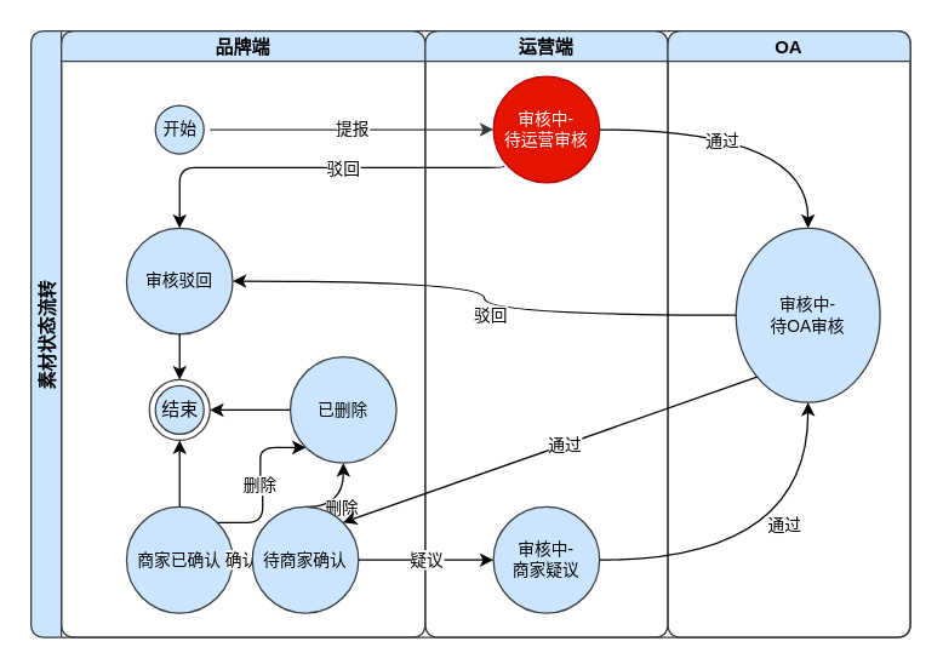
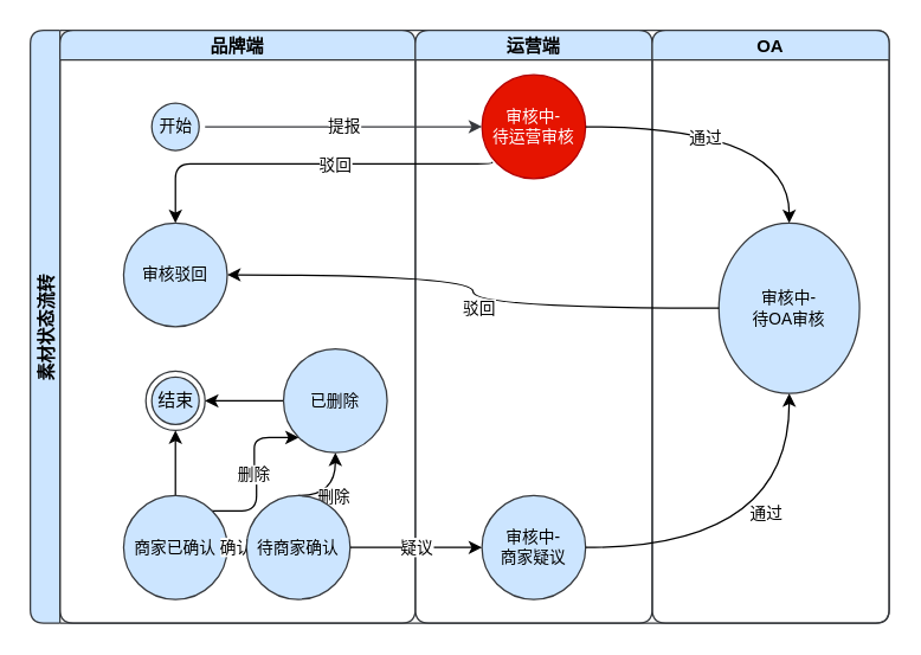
  <mxCell id="0" />
  <mxCell id="1" parent="0" />
  <mxCell id="2" value="素材状态流转" style="swimlane;childLayout=stackLayout;resizeParent=1;resizeParentMax=0;startSize=20;horizontal=0;horizontalStack=1;rounded=1;fillColor=#cce5ff;strokeColor=#36393d;" vertex="1" parent="1"><mxGeometry x="20" y="20" width="580" height="400" as="geometry" /></mxCell>
  <mxCell id="3" value="品牌端" style="swimlane;startSize=20;rounded=1;fillColor=#cce5ff;strokeColor=#36393d;" vertex="1" parent="2"><mxGeometry x="20" width="240" height="400" as="geometry" /></mxCell>
  <mxCell id="4" value="&lt;font style=&quot;font-size: 11px;&quot;&gt;开始&lt;/font&gt;" style="ellipse;html=1;shape=startState;rounded=1;fillColor=#cce5ff;strokeColor=#36393d;" vertex="1" parent="3"><mxGeometry x="58" y="45" width="40" height="40" as="geometry" /></mxCell>
  <mxCell id="5" value="结束" style="ellipse;html=1;shape=endState;fillColor=#cce5ff;strokeColor=#36393d;rounded=1;" vertex="1" parent="3"><mxGeometry x="58" y="230" width="40" height="40" as="geometry" /></mxCell>
  <mxCell id="6" value="&lt;font style=&quot;font-size: 11px;&quot;&gt;审核驳回&lt;br&gt;&lt;/font&gt;" style="ellipse;whiteSpace=wrap;html=1;aspect=fixed;fontSize=8;rounded=1;fillColor=#cce5ff;strokeColor=#36393d;" vertex="1" parent="3"><mxGeometry x="43" y="130" width="70" height="70" as="geometry" /></mxCell>
- <mxCell id="7" style="edgeStyle=orthogonalEdgeStyle;rounded=1;orthogonalLoop=1;jettySize=auto;html=1;curved=1;" edge="1" parent="3" source="6" target="5"><mxGeometry relative="1" as="geometry" /></mxCell>
  <mxCell id="8" style="edgeStyle=orthogonalEdgeStyle;curved=1;rounded=1;orthogonalLoop=1;jettySize=auto;html=1;exitX=0.5;exitY=0;exitDx=0;exitDy=0;entryX=0.5;entryY=1;entryDx=0;entryDy=0;fontSize=11;" edge="1" parent="3" source="10" target="5"><mxGeometry relative="1" as="geometry" /></mxCell>
  <mxCell id="9" value="删除" style="edgeStyle=entityRelationEdgeStyle;rounded=1;orthogonalLoop=1;jettySize=auto;html=1;exitX=1;exitY=0;exitDx=0;exitDy=0;entryX=0;entryY=1;entryDx=0;entryDy=0;fontSize=11;" edge="1" parent="3" source="10" target="16"><mxGeometry relative="1" as="geometry" /></mxCell>
  <mxCell id="10" value="&lt;font style=&quot;font-size: 11px;&quot;&gt;商家已确认&lt;br&gt;&lt;/font&gt;" style="ellipse;whiteSpace=wrap;html=1;aspect=fixed;fontSize=8;rounded=1;fillColor=#cce5ff;strokeColor=#36393d;" vertex="1" parent="3"><mxGeometry x="43" y="314" width="70" height="70" as="geometry" /></mxCell>
  <mxCell id="11" value="确认" style="edgeStyle=orthogonalEdgeStyle;curved=1;rounded=1;orthogonalLoop=1;jettySize=auto;html=1;exitX=0;exitY=0.5;exitDx=0;exitDy=0;entryX=1;entryY=0.5;entryDx=0;entryDy=0;fontSize=11;" edge="1" parent="3" source="14" target="10"><mxGeometry relative="1" as="geometry" /></mxCell>
  <mxCell id="12" style="edgeStyle=orthogonalEdgeStyle;curved=1;rounded=1;orthogonalLoop=1;jettySize=auto;html=1;exitX=0.5;exitY=0;exitDx=0;exitDy=0;entryX=0.5;entryY=1;entryDx=0;entryDy=0;fontSize=11;" edge="1" parent="3" source="14" target="16"><mxGeometry relative="1" as="geometry" /></mxCell>
  <mxCell id="13" value="删除" style="edgeLabel;html=1;align=center;verticalAlign=middle;resizable=0;points=[];fontSize=11;" vertex="1" connectable="0" parent="12"><mxGeometry x="-0.164" relative="1" as="geometry"><mxPoint as="offset" /></mxGeometry></mxCell>
  <mxCell id="14" value="&lt;font style=&quot;font-size: 11px;&quot;&gt;待商家确认&lt;br&gt;&lt;/font&gt;" style="ellipse;whiteSpace=wrap;html=1;aspect=fixed;fontSize=8;rounded=1;fillColor=#cce5ff;strokeColor=#36393d;" vertex="1" parent="3"><mxGeometry x="126" y="314" width="70" height="70" as="geometry" /></mxCell>
  <mxCell id="15" style="edgeStyle=none;rounded=1;orthogonalLoop=1;jettySize=auto;html=1;exitX=0;exitY=0.5;exitDx=0;exitDy=0;entryX=1;entryY=0.5;entryDx=0;entryDy=0;fontSize=11;" edge="1" parent="3" source="16" target="5"><mxGeometry relative="1" as="geometry" /></mxCell>
  <mxCell id="16" value="&lt;font style=&quot;font-size: 11px;&quot;&gt;已删除&lt;br&gt;&lt;/font&gt;" style="ellipse;whiteSpace=wrap;html=1;aspect=fixed;fontSize=8;rounded=1;fillColor=#cce5ff;strokeColor=#36393d;" vertex="1" parent="3"><mxGeometry x="151" y="215" width="70" height="70" as="geometry" /></mxCell>
  <mxCell id="17" value="运营端" style="swimlane;startSize=20;rounded=1;fillColor=#cce5ff;strokeColor=#36393d;" vertex="1" parent="2"><mxGeometry x="260" width="160" height="400" as="geometry" /></mxCell>
  <mxCell id="18" value="&lt;font style=&quot;font-size: 11px;&quot;&gt;审核中-&lt;br&gt;待运营审核&lt;br&gt;&lt;/font&gt;" style="ellipse;whiteSpace=wrap;html=1;aspect=fixed;fontSize=8;rounded=1;fillColor=#e51400;strokeColor=#B20000;fontColor=#ffffff;" vertex="1" parent="17"><mxGeometry x="45" y="30" width="70" height="70" as="geometry" /></mxCell>
  <mxCell id="19" value="&lt;font style=&quot;font-size: 11px;&quot;&gt;审核中-&lt;br&gt;商家疑议&lt;br&gt;&lt;/font&gt;" style="ellipse;whiteSpace=wrap;html=1;aspect=fixed;fontSize=8;rounded=1;fillColor=#cce5ff;strokeColor=#36393d;" vertex="1" parent="17"><mxGeometry x="45" y="314" width="70" height="70" as="geometry" /></mxCell>
  <mxCell id="20" value="提报" style="edgeStyle=entityRelationEdgeStyle;rounded=1;orthogonalLoop=1;jettySize=auto;html=1;exitX=1;exitY=0.5;exitDx=0;exitDy=0;fontSize=11;fillColor=#cce5ff;strokeColor=#36393d;" edge="1" parent="2" source="4" target="18"><mxGeometry relative="1" as="geometry" /></mxCell>
  <mxCell id="21" value="OA" style="swimlane;startSize=20;rounded=1;fillColor=#cce5ff;strokeColor=#36393d;" vertex="1" parent="2"><mxGeometry x="420" width="160" height="400" as="geometry" /></mxCell>
  <mxCell id="22" value="&lt;font style=&quot;font-size: 11px;&quot;&gt;审核中-&lt;br&gt;待OA审核&lt;br&gt;&lt;/font&gt;" style="ellipse;whiteSpace=wrap;html=1;aspect=fixed;fontSize=8;rounded=1;fillColor=#cce5ff;strokeColor=#36393d;" vertex="1" parent="21"><mxGeometry x="45" y="130" width="95" height="115" as="geometry" /></mxCell>
  <mxCell id="23" style="edgeStyle=orthogonalEdgeStyle;curved=1;rounded=1;orthogonalLoop=1;jettySize=auto;html=1;entryX=0;entryY=0.5;entryDx=0;entryDy=0;fontSize=11;" edge="1" parent="2" source="14" target="19"><mxGeometry relative="1" as="geometry" /></mxCell>
  <mxCell id="24" value="疑议" style="edgeLabel;html=1;align=center;verticalAlign=middle;resizable=0;points=[];fontSize=11;" vertex="1" connectable="0" parent="23"><mxGeometry x="-0.009" y="1" relative="1" as="geometry"><mxPoint as="offset" /></mxGeometry></mxCell>
  <mxCell id="25" style="edgeStyle=orthogonalEdgeStyle;curved=1;rounded=1;orthogonalLoop=1;jettySize=auto;html=1;exitX=1;exitY=0.5;exitDx=0;exitDy=0;fontSize=11;" edge="1" parent="2" source="18" target="22"><mxGeometry relative="1" as="geometry" /></mxCell>
  <mxCell id="26" value="通过" style="edgeLabel;html=1;align=center;verticalAlign=middle;resizable=0;points=[];fontSize=11;" vertex="1" connectable="0" parent="25"><mxGeometry x="-0.209" y="-7" relative="1" as="geometry"><mxPoint as="offset" /></mxGeometry></mxCell>
  <mxCell id="27" style="edgeStyle=orthogonalEdgeStyle;curved=1;rounded=1;orthogonalLoop=1;jettySize=auto;html=1;exitX=0;exitY=0.5;exitDx=0;exitDy=0;fontSize=11;" edge="1" parent="2" source="22" target="6"><mxGeometry relative="1" as="geometry" /></mxCell>
  <mxCell id="28" value="驳回" style="edgeLabel;html=1;align=center;verticalAlign=middle;resizable=0;points=[];fontSize=11;" vertex="1" connectable="0" parent="27"><mxGeometry x="-0.081" relative="1" as="geometry"><mxPoint as="offset" /></mxGeometry></mxCell>
  <mxCell id="29" style="edgeStyle=orthogonalEdgeStyle;curved=1;rounded=1;orthogonalLoop=1;jettySize=auto;html=1;exitX=1;exitY=0.5;exitDx=0;exitDy=0;entryX=0.5;entryY=1;entryDx=0;entryDy=0;fontSize=11;" edge="1" parent="2" source="19" target="22"><mxGeometry relative="1" as="geometry" /></mxCell>
  <mxCell id="30" value="通过" style="edgeLabel;html=1;align=center;verticalAlign=middle;resizable=0;points=[];fontSize=11;" vertex="1" connectable="0" parent="29"><mxGeometry x="0.335" y="16" relative="1" as="geometry"><mxPoint as="offset" /></mxGeometry></mxCell>
  <mxCell id="31" style="rounded=1;orthogonalLoop=1;jettySize=auto;html=1;exitX=0.098;exitY=0.839;exitDx=0;exitDy=0;entryX=0.5;entryY=0;entryDx=0;entryDy=0;fontSize=11;edgeStyle=elbowEdgeStyle;elbow=vertical;exitPerimeter=0;" edge="1" parent="2" source="18" target="6"><mxGeometry relative="1" as="geometry"><Array as="points"><mxPoint x="200" y="90" /></Array></mxGeometry></mxCell>
  <mxCell id="32" value="驳回" style="edgeLabel;html=1;align=center;verticalAlign=middle;resizable=0;points=[];fontSize=11;" vertex="1" connectable="0" parent="31"><mxGeometry x="-0.156" relative="1" as="geometry"><mxPoint as="offset" /></mxGeometry></mxCell>
- <mxCell id="33" style="edgeStyle=none;rounded=1;orthogonalLoop=1;jettySize=auto;html=1;exitX=0;exitY=1;exitDx=0;exitDy=0;entryX=1;entryY=0;entryDx=0;entryDy=0;fontSize=11;" edge="1" parent="2" source="22" target="14"><mxGeometry relative="1" as="geometry" /></mxCell>
- <mxCell id="34" value="通过" style="edgeLabel;html=1;align=center;verticalAlign=middle;resizable=0;points=[];fontSize=11;" vertex="1" connectable="0" parent="33"><mxGeometry x="-0.065" y="-1" relative="1" as="geometry"><mxPoint as="offset" /></mxGeometry></mxCell>
